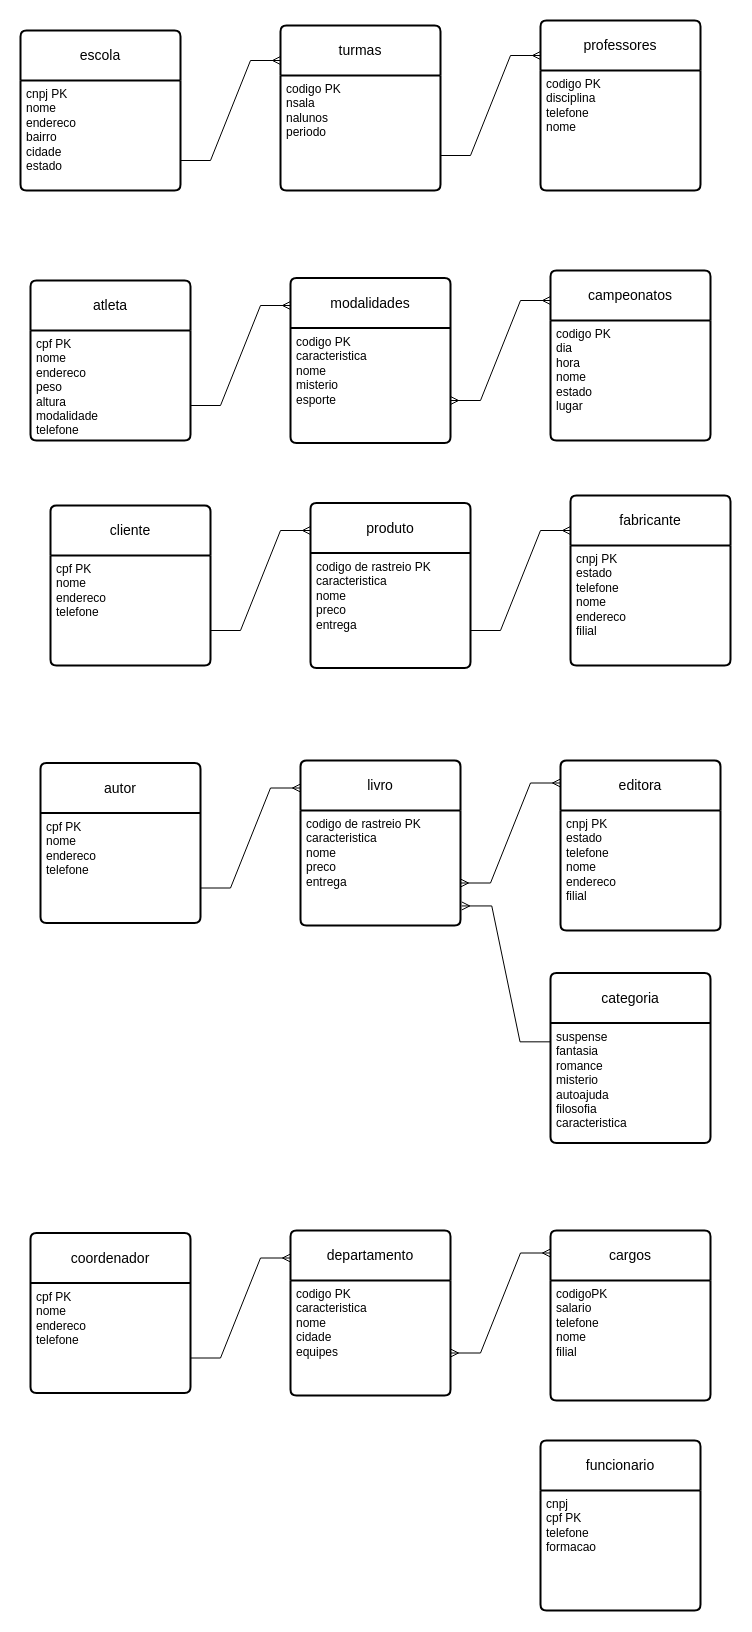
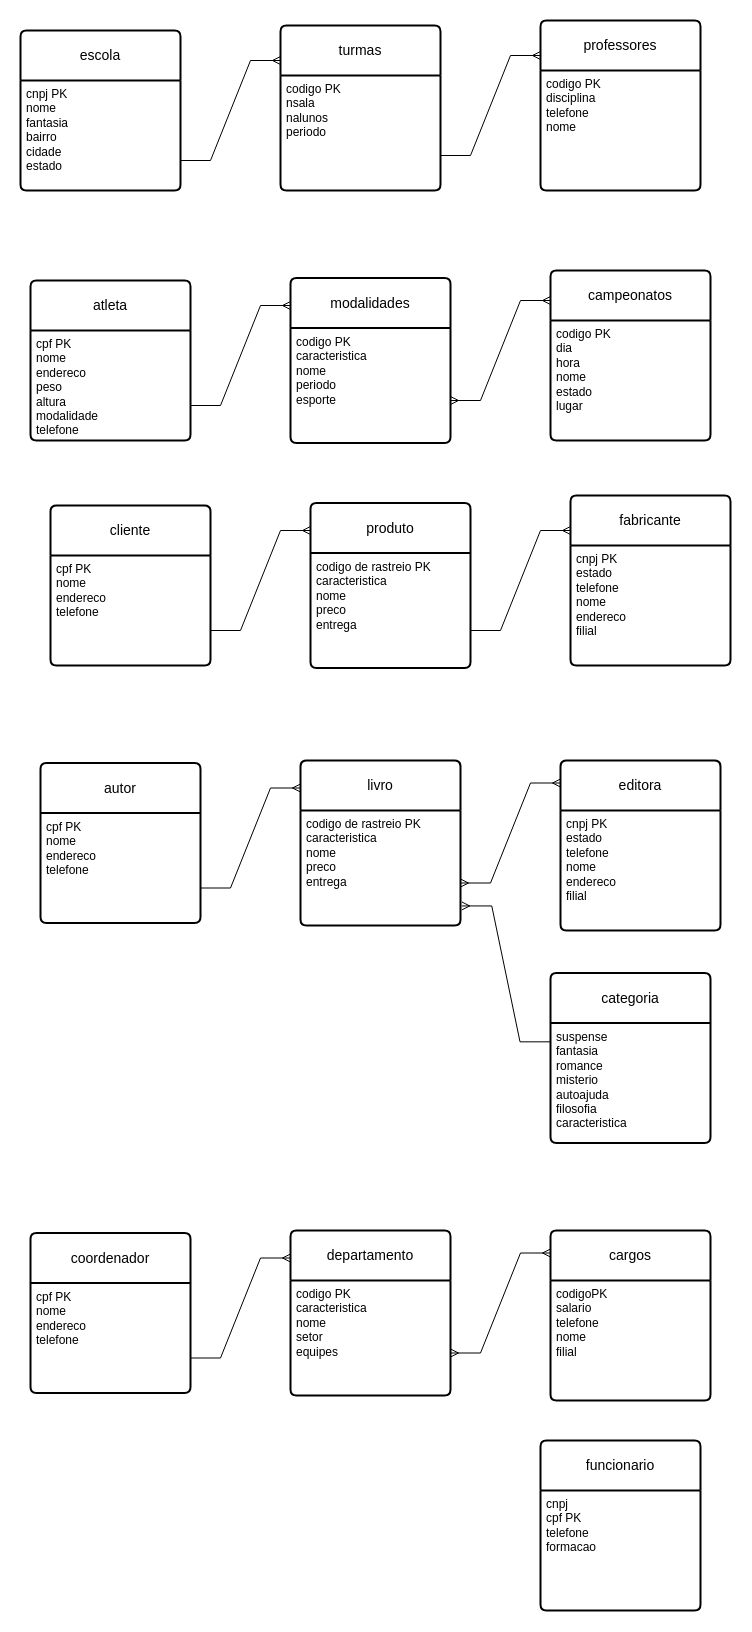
  <mxCell id="0" />
  <mxCell id="1" parent="0" />
  <mxCell id="2" value="escola" style="swimlane;childLayout=stackLayout;horizontal=1;startSize=50;horizontalStack=0;rounded=1;fontSize=14;fontStyle=0;strokeWidth=2;resizeParent=0;resizeLast=1;shadow=0;dashed=0;align=center;arcSize=4;whiteSpace=wrap;html=1;" vertex="1" parent="1"><mxGeometry x="20" y="30" width="160" height="160" as="geometry" /></mxCell>
- <mxCell id="3" value="cnpj PK&lt;div&gt;nome&lt;/div&gt;&lt;div&gt;endereco&lt;/div&gt;&lt;div&gt;bairro&lt;/div&gt;&lt;div&gt;cidade&lt;/div&gt;&lt;div&gt;estado&lt;/div&gt;" style="align=left;strokeColor=none;fillColor=none;spacingLeft=4;spacingRight=4;fontSize=12;verticalAlign=top;resizable=0;rotatable=0;part=1;html=1;whiteSpace=wrap;" vertex="1" parent="2"><mxGeometry y="50" width="160" height="110" as="geometry" /></mxCell>
+ <mxCell id="3" value="cnpj PK&lt;div&gt;nome&lt;/div&gt;&lt;div&gt;fantasia&lt;/div&gt;&lt;div&gt;bairro&lt;/div&gt;&lt;div&gt;cidade&lt;/div&gt;&lt;div&gt;estado&lt;/div&gt;" style="align=left;strokeColor=none;fillColor=none;spacingLeft=4;spacingRight=4;fontSize=12;verticalAlign=top;resizable=0;rotatable=0;part=1;html=1;whiteSpace=wrap;" vertex="1" parent="2"><mxGeometry y="50" width="160" height="110" as="geometry" /></mxCell>
  <mxCell id="4" value="turmas" style="swimlane;childLayout=stackLayout;horizontal=1;startSize=50;horizontalStack=0;rounded=1;fontSize=14;fontStyle=0;strokeWidth=2;resizeParent=0;resizeLast=1;shadow=0;dashed=0;align=center;arcSize=4;whiteSpace=wrap;html=1;" vertex="1" parent="1"><mxGeometry x="280" y="25" width="160" height="165" as="geometry" /></mxCell>
  <mxCell id="5" value="codigo PK&lt;div&gt;nsala&lt;/div&gt;&lt;div&gt;nalunos&lt;/div&gt;&lt;div&gt;periodo&lt;/div&gt;" style="align=left;strokeColor=none;fillColor=none;spacingLeft=4;spacingRight=4;fontSize=12;verticalAlign=top;resizable=0;rotatable=0;part=1;html=1;whiteSpace=wrap;" vertex="1" parent="4"><mxGeometry y="50" width="160" height="115" as="geometry" /></mxCell>
  <mxCell id="6" value="professores" style="swimlane;childLayout=stackLayout;horizontal=1;startSize=50;horizontalStack=0;rounded=1;fontSize=14;fontStyle=0;strokeWidth=2;resizeParent=0;resizeLast=1;shadow=0;dashed=0;align=center;arcSize=4;whiteSpace=wrap;html=1;" vertex="1" parent="1"><mxGeometry x="540" y="20" width="160" height="170" as="geometry" /></mxCell>
  <mxCell id="7" value="codigo PK&lt;div&gt;disciplina&lt;/div&gt;&lt;div&gt;telefone&lt;/div&gt;&lt;div&gt;nome&lt;/div&gt;" style="align=left;strokeColor=none;fillColor=none;spacingLeft=4;spacingRight=4;fontSize=12;verticalAlign=top;resizable=0;rotatable=0;part=1;html=1;whiteSpace=wrap;" vertex="1" parent="6"><mxGeometry y="50" width="160" height="120" as="geometry" /></mxCell>
  <mxCell id="8" value="" style="edgeStyle=entityRelationEdgeStyle;fontSize=12;html=1;endArrow=ERmany;rounded=0;" edge="1" parent="1"><mxGeometry width="100" height="100" relative="1" as="geometry"><mxPoint x="180" y="160" as="sourcePoint" /><mxPoint x="280" y="60" as="targetPoint" /></mxGeometry></mxCell>
  <mxCell id="9" value="" style="edgeStyle=entityRelationEdgeStyle;fontSize=12;html=1;endArrow=ERmany;rounded=0;" edge="1" parent="1"><mxGeometry width="100" height="100" relative="1" as="geometry"><mxPoint x="470" y="630" as="sourcePoint" /><mxPoint x="570" y="530" as="targetPoint" /></mxGeometry></mxCell>
  <mxCell id="10" value="atleta" style="swimlane;childLayout=stackLayout;horizontal=1;startSize=50;horizontalStack=0;rounded=1;fontSize=14;fontStyle=0;strokeWidth=2;resizeParent=0;resizeLast=1;shadow=0;dashed=0;align=center;arcSize=4;whiteSpace=wrap;html=1;" vertex="1" parent="1"><mxGeometry x="30" y="280" width="160" height="160" as="geometry" /></mxCell>
  <mxCell id="11" value="cpf PK&lt;div&gt;nome&lt;/div&gt;&lt;div&gt;endereco&lt;/div&gt;&lt;div&gt;peso&lt;/div&gt;&lt;div&gt;altura&lt;/div&gt;&lt;div&gt;modalidade&lt;/div&gt;&lt;div&gt;telefone&lt;/div&gt;" style="align=left;strokeColor=none;fillColor=none;spacingLeft=4;spacingRight=4;fontSize=12;verticalAlign=top;resizable=0;rotatable=0;part=1;html=1;whiteSpace=wrap;" vertex="1" parent="10"><mxGeometry y="50" width="160" height="110" as="geometry" /></mxCell>
  <mxCell id="12" value="modalidades" style="swimlane;childLayout=stackLayout;horizontal=1;startSize=50;horizontalStack=0;rounded=1;fontSize=14;fontStyle=0;strokeWidth=2;resizeParent=0;resizeLast=1;shadow=0;dashed=0;align=center;arcSize=4;whiteSpace=wrap;html=1;" vertex="1" parent="1"><mxGeometry x="290" y="277.5" width="160" height="165" as="geometry" /></mxCell>
- <mxCell id="13" value="codigo PK&lt;div&gt;caracteristica&lt;/div&gt;&lt;div&gt;&lt;span style=&quot;background-color: transparent; color: light-dark(rgb(0, 0, 0), rgb(255, 255, 255));&quot;&gt;nome&lt;/span&gt;&lt;/div&gt;&lt;div&gt;misterio&lt;/div&gt;&lt;div&gt;esporte&lt;/div&gt;" style="align=left;strokeColor=none;fillColor=none;spacingLeft=4;spacingRight=4;fontSize=12;verticalAlign=top;resizable=0;rotatable=0;part=1;html=1;whiteSpace=wrap;" vertex="1" parent="12"><mxGeometry y="50" width="160" height="115" as="geometry" /></mxCell>
+ <mxCell id="13" value="codigo PK&lt;div&gt;caracteristica&lt;/div&gt;&lt;div&gt;&lt;span style=&quot;background-color: transparent; color: light-dark(rgb(0, 0, 0), rgb(255, 255, 255));&quot;&gt;nome&lt;/span&gt;&lt;/div&gt;&lt;div&gt;periodo&lt;/div&gt;&lt;div&gt;esporte&lt;/div&gt;" style="align=left;strokeColor=none;fillColor=none;spacingLeft=4;spacingRight=4;fontSize=12;verticalAlign=top;resizable=0;rotatable=0;part=1;html=1;whiteSpace=wrap;" vertex="1" parent="12"><mxGeometry y="50" width="160" height="115" as="geometry" /></mxCell>
  <mxCell id="14" value="campeonatos" style="swimlane;childLayout=stackLayout;horizontal=1;startSize=50;horizontalStack=0;rounded=1;fontSize=14;fontStyle=0;strokeWidth=2;resizeParent=0;resizeLast=1;shadow=0;dashed=0;align=center;arcSize=4;whiteSpace=wrap;html=1;" vertex="1" parent="1"><mxGeometry x="550" y="270" width="160" height="170" as="geometry" /></mxCell>
  <mxCell id="15" value="codigo PK&lt;div&gt;dia&lt;/div&gt;&lt;div&gt;hora&lt;/div&gt;&lt;div&gt;nome&lt;/div&gt;&lt;div&gt;estado&lt;/div&gt;&lt;div&gt;lugar&lt;/div&gt;&lt;div&gt;&lt;br&gt;&lt;/div&gt;" style="align=left;strokeColor=none;fillColor=none;spacingLeft=4;spacingRight=4;fontSize=12;verticalAlign=top;resizable=0;rotatable=0;part=1;html=1;whiteSpace=wrap;" vertex="1" parent="14"><mxGeometry y="50" width="160" height="120" as="geometry" /></mxCell>
  <mxCell id="16" value="" style="edgeStyle=entityRelationEdgeStyle;fontSize=12;html=1;endArrow=ERmany;startArrow=ERmany;rounded=0;" edge="1" parent="1"><mxGeometry width="100" height="100" relative="1" as="geometry"><mxPoint x="450" y="400" as="sourcePoint" /><mxPoint x="550" y="300" as="targetPoint" /></mxGeometry></mxCell>
  <mxCell id="17" value="" style="edgeStyle=entityRelationEdgeStyle;fontSize=12;html=1;endArrow=ERmany;rounded=0;" edge="1" parent="1"><mxGeometry width="100" height="100" relative="1" as="geometry"><mxPoint x="190" y="405" as="sourcePoint" /><mxPoint x="290" y="305" as="targetPoint" /></mxGeometry></mxCell>
  <mxCell id="18" value="cliente" style="swimlane;childLayout=stackLayout;horizontal=1;startSize=50;horizontalStack=0;rounded=1;fontSize=14;fontStyle=0;strokeWidth=2;resizeParent=0;resizeLast=1;shadow=0;dashed=0;align=center;arcSize=4;whiteSpace=wrap;html=1;" vertex="1" parent="1"><mxGeometry x="50" y="505" width="160" height="160" as="geometry" /></mxCell>
  <mxCell id="19" value="cpf PK&lt;div&gt;nome&lt;/div&gt;&lt;div&gt;endereco&lt;/div&gt;&lt;div&gt;telefone&lt;/div&gt;&lt;div&gt;&lt;br&gt;&lt;/div&gt;" style="align=left;strokeColor=none;fillColor=none;spacingLeft=4;spacingRight=4;fontSize=12;verticalAlign=top;resizable=0;rotatable=0;part=1;html=1;whiteSpace=wrap;" vertex="1" parent="18"><mxGeometry y="50" width="160" height="110" as="geometry" /></mxCell>
  <mxCell id="20" value="produto" style="swimlane;childLayout=stackLayout;horizontal=1;startSize=50;horizontalStack=0;rounded=1;fontSize=14;fontStyle=0;strokeWidth=2;resizeParent=0;resizeLast=1;shadow=0;dashed=0;align=center;arcSize=4;whiteSpace=wrap;html=1;" vertex="1" parent="1"><mxGeometry x="310" y="502.5" width="160" height="165" as="geometry" /></mxCell>
  <mxCell id="21" value="codigo de rastreio PK&lt;div&gt;caracteristica&lt;/div&gt;&lt;div&gt;&lt;span style=&quot;background-color: transparent; color: light-dark(rgb(0, 0, 0), rgb(255, 255, 255));&quot;&gt;nome&lt;/span&gt;&lt;/div&gt;&lt;div&gt;preco&lt;/div&gt;&lt;div&gt;entrega&lt;/div&gt;&lt;div&gt;&lt;br&gt;&lt;/div&gt;" style="align=left;strokeColor=none;fillColor=none;spacingLeft=4;spacingRight=4;fontSize=12;verticalAlign=top;resizable=0;rotatable=0;part=1;html=1;whiteSpace=wrap;" vertex="1" parent="20"><mxGeometry y="50" width="160" height="115" as="geometry" /></mxCell>
  <mxCell id="22" value="fabricante" style="swimlane;childLayout=stackLayout;horizontal=1;startSize=50;horizontalStack=0;rounded=1;fontSize=14;fontStyle=0;strokeWidth=2;resizeParent=0;resizeLast=1;shadow=0;dashed=0;align=center;arcSize=4;whiteSpace=wrap;html=1;" vertex="1" parent="1"><mxGeometry x="570" y="495" width="160" height="170" as="geometry" /></mxCell>
  <mxCell id="23" value="cnpj PK&lt;div&gt;estado&lt;/div&gt;&lt;div&gt;telefone&lt;/div&gt;&lt;div&gt;nome&lt;/div&gt;&lt;div&gt;endereco&lt;/div&gt;&lt;div&gt;filial&lt;/div&gt;" style="align=left;strokeColor=none;fillColor=none;spacingLeft=4;spacingRight=4;fontSize=12;verticalAlign=top;resizable=0;rotatable=0;part=1;html=1;whiteSpace=wrap;" vertex="1" parent="22"><mxGeometry y="50" width="160" height="120" as="geometry" /></mxCell>
  <mxCell id="24" value="" style="edgeStyle=entityRelationEdgeStyle;fontSize=12;html=1;endArrow=ERmany;rounded=0;" edge="1" parent="1"><mxGeometry width="100" height="100" relative="1" as="geometry"><mxPoint x="210" y="630" as="sourcePoint" /><mxPoint x="310" y="530" as="targetPoint" /></mxGeometry></mxCell>
  <mxCell id="25" value="autor" style="swimlane;childLayout=stackLayout;horizontal=1;startSize=50;horizontalStack=0;rounded=1;fontSize=14;fontStyle=0;strokeWidth=2;resizeParent=0;resizeLast=1;shadow=0;dashed=0;align=center;arcSize=4;whiteSpace=wrap;html=1;" vertex="1" parent="1"><mxGeometry x="40" y="762.5" width="160" height="160" as="geometry" /></mxCell>
  <mxCell id="26" value="cpf PK&lt;div&gt;nome&lt;/div&gt;&lt;div&gt;endereco&lt;/div&gt;&lt;div&gt;telefone&lt;/div&gt;&lt;div&gt;&lt;br&gt;&lt;/div&gt;" style="align=left;strokeColor=none;fillColor=none;spacingLeft=4;spacingRight=4;fontSize=12;verticalAlign=top;resizable=0;rotatable=0;part=1;html=1;whiteSpace=wrap;" vertex="1" parent="25"><mxGeometry y="50" width="160" height="110" as="geometry" /></mxCell>
  <mxCell id="27" value="livro" style="swimlane;childLayout=stackLayout;horizontal=1;startSize=50;horizontalStack=0;rounded=1;fontSize=14;fontStyle=0;strokeWidth=2;resizeParent=0;resizeLast=1;shadow=0;dashed=0;align=center;arcSize=4;whiteSpace=wrap;html=1;" vertex="1" parent="1"><mxGeometry x="300" y="760" width="160" height="165" as="geometry" /></mxCell>
  <mxCell id="28" value="codigo de rastreio PK&lt;div&gt;caracteristica&lt;/div&gt;&lt;div&gt;&lt;span style=&quot;background-color: transparent; color: light-dark(rgb(0, 0, 0), rgb(255, 255, 255));&quot;&gt;nome&lt;/span&gt;&lt;/div&gt;&lt;div&gt;preco&lt;/div&gt;&lt;div&gt;entrega&lt;/div&gt;&lt;div&gt;&lt;br&gt;&lt;/div&gt;" style="align=left;strokeColor=none;fillColor=none;spacingLeft=4;spacingRight=4;fontSize=12;verticalAlign=top;resizable=0;rotatable=0;part=1;html=1;whiteSpace=wrap;" vertex="1" parent="27"><mxGeometry y="50" width="160" height="115" as="geometry" /></mxCell>
  <mxCell id="29" value="editora" style="swimlane;childLayout=stackLayout;horizontal=1;startSize=50;horizontalStack=0;rounded=1;fontSize=14;fontStyle=0;strokeWidth=2;resizeParent=0;resizeLast=1;shadow=0;dashed=0;align=center;arcSize=4;whiteSpace=wrap;html=1;" vertex="1" parent="1"><mxGeometry x="560" y="760" width="160" height="170" as="geometry" /></mxCell>
  <mxCell id="30" value="cnpj PK&lt;div&gt;estado&lt;/div&gt;&lt;div&gt;telefone&lt;/div&gt;&lt;div&gt;nome&lt;/div&gt;&lt;div&gt;endereco&lt;/div&gt;&lt;div&gt;filial&lt;/div&gt;" style="align=left;strokeColor=none;fillColor=none;spacingLeft=4;spacingRight=4;fontSize=12;verticalAlign=top;resizable=0;rotatable=0;part=1;html=1;whiteSpace=wrap;" vertex="1" parent="29"><mxGeometry y="50" width="160" height="120" as="geometry" /></mxCell>
  <mxCell id="31" value="" style="edgeStyle=entityRelationEdgeStyle;fontSize=12;html=1;endArrow=ERmany;rounded=0;" edge="1" parent="1"><mxGeometry width="100" height="100" relative="1" as="geometry"><mxPoint x="200" y="887.5" as="sourcePoint" /><mxPoint x="300" y="787.5" as="targetPoint" /></mxGeometry></mxCell>
  <mxCell id="32" value="categoria" style="swimlane;childLayout=stackLayout;horizontal=1;startSize=50;horizontalStack=0;rounded=1;fontSize=14;fontStyle=0;strokeWidth=2;resizeParent=0;resizeLast=1;shadow=0;dashed=0;align=center;arcSize=4;whiteSpace=wrap;html=1;" vertex="1" parent="1"><mxGeometry x="550" y="972.5" width="160" height="170" as="geometry" /></mxCell>
  <mxCell id="33" value="suspense&lt;div&gt;fantasia&lt;/div&gt;&lt;div&gt;romance&lt;/div&gt;&lt;div&gt;misterio&lt;/div&gt;&lt;div&gt;autoajuda&lt;/div&gt;&lt;div&gt;filosofia&lt;/div&gt;&lt;div&gt;caracteristica&lt;/div&gt;&lt;div&gt;&lt;br&gt;&lt;/div&gt;" style="align=left;strokeColor=none;fillColor=none;spacingLeft=4;spacingRight=4;fontSize=12;verticalAlign=top;resizable=0;rotatable=0;part=1;html=1;whiteSpace=wrap;" vertex="1" parent="32"><mxGeometry y="50" width="160" height="120" as="geometry" /></mxCell>
  <mxCell id="34" value="" style="edgeStyle=entityRelationEdgeStyle;fontSize=12;html=1;endArrow=ERmany;rounded=0;" edge="1" parent="1"><mxGeometry width="100" height="100" relative="1" as="geometry"><mxPoint x="440" y="155" as="sourcePoint" /><mxPoint x="540" y="55" as="targetPoint" /></mxGeometry></mxCell>
  <mxCell id="35" value="" style="edgeStyle=entityRelationEdgeStyle;fontSize=12;html=1;endArrow=ERmany;startArrow=ERmany;rounded=0;" edge="1" parent="1"><mxGeometry width="100" height="100" relative="1" as="geometry"><mxPoint x="460" y="882.5" as="sourcePoint" /><mxPoint x="560" y="782.5" as="targetPoint" /></mxGeometry></mxCell>
  <mxCell id="36" value="" style="edgeStyle=entityRelationEdgeStyle;fontSize=12;html=1;endArrow=ERmany;rounded=0;entryX=1.008;entryY=0.83;entryDx=0;entryDy=0;entryPerimeter=0;exitX=-0.003;exitY=0.157;exitDx=0;exitDy=0;exitPerimeter=0;" edge="1" parent="1" source="33" target="28"><mxGeometry width="100" height="100" relative="1" as="geometry"><mxPoint x="490" y="1075.41" as="sourcePoint" /><mxPoint x="440" y="962.5" as="targetPoint" /><Array as="points"><mxPoint x="470" y="1015.41" /></Array></mxGeometry></mxCell>
  <mxCell id="37" value="coordenador" style="swimlane;childLayout=stackLayout;horizontal=1;startSize=50;horizontalStack=0;rounded=1;fontSize=14;fontStyle=0;strokeWidth=2;resizeParent=0;resizeLast=1;shadow=0;dashed=0;align=center;arcSize=4;whiteSpace=wrap;html=1;" vertex="1" parent="1"><mxGeometry x="30" y="1232.5" width="160" height="160" as="geometry" /></mxCell>
  <mxCell id="38" value="cpf PK&lt;div&gt;nome&lt;/div&gt;&lt;div&gt;endereco&lt;/div&gt;&lt;div&gt;telefone&lt;/div&gt;&lt;div&gt;&lt;br&gt;&lt;/div&gt;" style="align=left;strokeColor=none;fillColor=none;spacingLeft=4;spacingRight=4;fontSize=12;verticalAlign=top;resizable=0;rotatable=0;part=1;html=1;whiteSpace=wrap;" vertex="1" parent="37"><mxGeometry y="50" width="160" height="110" as="geometry" /></mxCell>
  <mxCell id="39" value="departamento" style="swimlane;childLayout=stackLayout;horizontal=1;startSize=50;horizontalStack=0;rounded=1;fontSize=14;fontStyle=0;strokeWidth=2;resizeParent=0;resizeLast=1;shadow=0;dashed=0;align=center;arcSize=4;whiteSpace=wrap;html=1;" vertex="1" parent="1"><mxGeometry x="290" y="1230" width="160" height="165" as="geometry" /></mxCell>
- <mxCell id="40" value="&lt;div&gt;codigo PK&lt;/div&gt;&lt;div&gt;caracteristica&lt;/div&gt;&lt;div&gt;&lt;span style=&quot;background-color: transparent; color: light-dark(rgb(0, 0, 0), rgb(255, 255, 255));&quot;&gt;nome&lt;/span&gt;&lt;/div&gt;&lt;div&gt;cidade&lt;/div&gt;&lt;div&gt;equipes&lt;/div&gt;&lt;div&gt;&lt;br&gt;&lt;/div&gt;" style="align=left;strokeColor=none;fillColor=none;spacingLeft=4;spacingRight=4;fontSize=12;verticalAlign=top;resizable=0;rotatable=0;part=1;html=1;whiteSpace=wrap;" vertex="1" parent="39"><mxGeometry y="50" width="160" height="115" as="geometry" /></mxCell>
+ <mxCell id="40" value="&lt;div&gt;codigo PK&lt;/div&gt;&lt;div&gt;caracteristica&lt;/div&gt;&lt;div&gt;&lt;span style=&quot;background-color: transparent; color: light-dark(rgb(0, 0, 0), rgb(255, 255, 255));&quot;&gt;nome&lt;/span&gt;&lt;/div&gt;&lt;div&gt;setor&lt;/div&gt;&lt;div&gt;equipes&lt;/div&gt;&lt;div&gt;&lt;br&gt;&lt;/div&gt;" style="align=left;strokeColor=none;fillColor=none;spacingLeft=4;spacingRight=4;fontSize=12;verticalAlign=top;resizable=0;rotatable=0;part=1;html=1;whiteSpace=wrap;" vertex="1" parent="39"><mxGeometry y="50" width="160" height="115" as="geometry" /></mxCell>
  <mxCell id="41" value="cargos" style="swimlane;childLayout=stackLayout;horizontal=1;startSize=50;horizontalStack=0;rounded=1;fontSize=14;fontStyle=0;strokeWidth=2;resizeParent=0;resizeLast=1;shadow=0;dashed=0;align=center;arcSize=4;whiteSpace=wrap;html=1;" vertex="1" parent="1"><mxGeometry x="550" y="1230" width="160" height="170" as="geometry" /></mxCell>
  <mxCell id="42" value="codigoPK&lt;div&gt;salario&lt;/div&gt;&lt;div&gt;telefone&lt;/div&gt;&lt;div&gt;nome&lt;/div&gt;&lt;div&gt;filial&lt;/div&gt;" style="align=left;strokeColor=none;fillColor=none;spacingLeft=4;spacingRight=4;fontSize=12;verticalAlign=top;resizable=0;rotatable=0;part=1;html=1;whiteSpace=wrap;" vertex="1" parent="41"><mxGeometry y="50" width="160" height="120" as="geometry" /></mxCell>
  <mxCell id="43" value="" style="edgeStyle=entityRelationEdgeStyle;fontSize=12;html=1;endArrow=ERmany;rounded=0;" edge="1" parent="1"><mxGeometry width="100" height="100" relative="1" as="geometry"><mxPoint x="190" y="1357.5" as="sourcePoint" /><mxPoint x="290" y="1257.5" as="targetPoint" /></mxGeometry></mxCell>
  <mxCell id="44" value="funcionario" style="swimlane;childLayout=stackLayout;horizontal=1;startSize=50;horizontalStack=0;rounded=1;fontSize=14;fontStyle=0;strokeWidth=2;resizeParent=0;resizeLast=1;shadow=0;dashed=0;align=center;arcSize=4;whiteSpace=wrap;html=1;" vertex="1" parent="1"><mxGeometry x="540" y="1440" width="160" height="170" as="geometry" /></mxCell>
  <mxCell id="45" value="&lt;div&gt;cnpj&lt;/div&gt;&lt;div&gt;cpf PK&amp;nbsp;&lt;/div&gt;&lt;div&gt;telefone&lt;/div&gt;&lt;div&gt;formacao&lt;/div&gt;&lt;div&gt;&lt;br&gt;&lt;/div&gt;&lt;div&gt;&lt;br&gt;&lt;/div&gt;" style="align=left;strokeColor=none;fillColor=none;spacingLeft=4;spacingRight=4;fontSize=12;verticalAlign=top;resizable=0;rotatable=0;part=1;html=1;whiteSpace=wrap;" vertex="1" parent="44"><mxGeometry y="50" width="160" height="120" as="geometry" /></mxCell>
  <mxCell id="46" value="" style="edgeStyle=entityRelationEdgeStyle;fontSize=12;html=1;endArrow=ERmany;startArrow=ERmany;rounded=0;" edge="1" parent="1"><mxGeometry width="100" height="100" relative="1" as="geometry"><mxPoint x="450" y="1352.5" as="sourcePoint" /><mxPoint x="550" y="1252.5" as="targetPoint" /></mxGeometry></mxCell>
